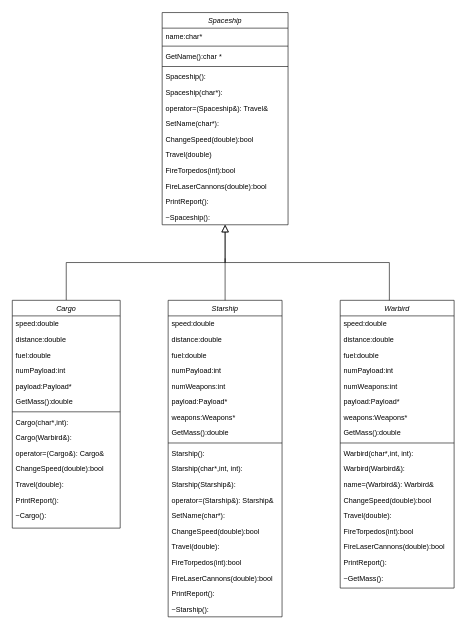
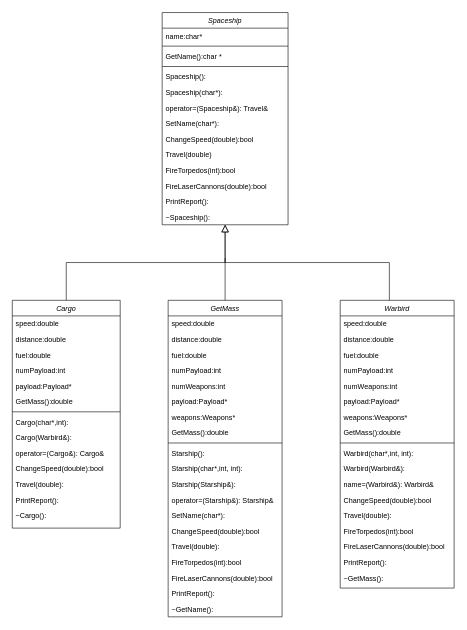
  <mxCell id="0" />
  <mxCell id="1" parent="0" />
  <mxCell id="2" value="Spaceship" style="swimlane;fontStyle=2;align=center;verticalAlign=top;childLayout=stackLayout;horizontal=1;startSize=26;horizontalStack=0;resizeParent=1;resizeLast=0;collapsible=1;marginBottom=0;rounded=0;shadow=0;strokeWidth=1;" parent="1" vertex="1"><mxGeometry x="270" y="20" width="210" height="354" as="geometry"><mxRectangle x="230" y="140" width="160" height="26" as="alternateBounds" /></mxGeometry></mxCell>
  <mxCell id="3" value="name:char*" style="text;align=left;verticalAlign=top;spacingLeft=4;spacingRight=4;overflow=hidden;rotatable=0;points=[[0,0.5],[1,0.5]];portConstraint=eastwest;" parent="2" vertex="1"><mxGeometry y="26" width="210" height="26" as="geometry" /></mxCell>
  <mxCell id="4" value="" style="line;html=1;strokeWidth=1;align=left;verticalAlign=middle;spacingTop=-1;spacingLeft=3;spacingRight=3;rotatable=0;labelPosition=right;points=[];portConstraint=eastwest;" parent="2" vertex="1"><mxGeometry y="52" width="210" height="8" as="geometry" /></mxCell>
  <mxCell id="5" value="GetName():char *" style="text;align=left;verticalAlign=top;spacingLeft=4;spacingRight=4;overflow=hidden;rotatable=0;points=[[0,0.5],[1,0.5]];portConstraint=eastwest;" parent="2" vertex="1"><mxGeometry y="60" width="210" height="26" as="geometry" /></mxCell>
  <mxCell id="6" value="" style="line;strokeWidth=1;fillColor=none;align=left;verticalAlign=middle;spacingTop=-1;spacingLeft=3;spacingRight=3;rotatable=0;labelPosition=right;points=[];portConstraint=eastwest;" vertex="1" parent="2"><mxGeometry y="86" width="210" height="8" as="geometry" /></mxCell>
  <mxCell id="7" value="Spaceship():&#10;" style="text;align=left;verticalAlign=top;spacingLeft=4;spacingRight=4;overflow=hidden;rotatable=0;points=[[0,0.5],[1,0.5]];portConstraint=eastwest;" vertex="1" parent="2"><mxGeometry y="94" width="210" height="26" as="geometry" /></mxCell>
  <mxCell id="8" value="Spaceship(char*):&#10;" style="text;align=left;verticalAlign=top;spacingLeft=4;spacingRight=4;overflow=hidden;rotatable=0;points=[[0,0.5],[1,0.5]];portConstraint=eastwest;" vertex="1" parent="2"><mxGeometry y="120" width="210" height="26" as="geometry" /></mxCell>
  <mxCell id="9" value="operator=(Spaceship&amp;): Travel&amp;" style="text;align=left;verticalAlign=top;spacingLeft=4;spacingRight=4;overflow=hidden;rotatable=0;points=[[0,0.5],[1,0.5]];portConstraint=eastwest;" vertex="1" parent="2"><mxGeometry y="146" width="210" height="26" as="geometry" /></mxCell>
  <mxCell id="10" value="SetName(char*):" style="text;align=left;verticalAlign=top;spacingLeft=4;spacingRight=4;overflow=hidden;rotatable=0;points=[[0,0.5],[1,0.5]];portConstraint=eastwest;" vertex="1" parent="2"><mxGeometry y="172" width="210" height="26" as="geometry" /></mxCell>
  <mxCell id="11" value="ChangeSpeed(double):bool" style="text;align=left;verticalAlign=top;spacingLeft=4;spacingRight=4;overflow=hidden;rotatable=0;points=[[0,0.5],[1,0.5]];portConstraint=eastwest;" vertex="1" parent="2"><mxGeometry y="198" width="210" height="26" as="geometry" /></mxCell>
  <mxCell id="12" value="Travel(double)" style="text;align=left;verticalAlign=top;spacingLeft=4;spacingRight=4;overflow=hidden;rotatable=0;points=[[0,0.5],[1,0.5]];portConstraint=eastwest;" vertex="1" parent="2"><mxGeometry y="224" width="210" height="26" as="geometry" /></mxCell>
  <mxCell id="13" value="FireTorpedos(int):bool" style="text;align=left;verticalAlign=top;spacingLeft=4;spacingRight=4;overflow=hidden;rotatable=0;points=[[0,0.5],[1,0.5]];portConstraint=eastwest;" vertex="1" parent="2"><mxGeometry y="250" width="210" height="26" as="geometry" /></mxCell>
  <mxCell id="14" value="FireLaserCannons(double):bool" style="text;align=left;verticalAlign=top;spacingLeft=4;spacingRight=4;overflow=hidden;rotatable=0;points=[[0,0.5],[1,0.5]];portConstraint=eastwest;" vertex="1" parent="2"><mxGeometry y="276" width="210" height="26" as="geometry" /></mxCell>
  <mxCell id="15" value="PrintReport():" style="text;align=left;verticalAlign=top;spacingLeft=4;spacingRight=4;overflow=hidden;rotatable=0;points=[[0,0.5],[1,0.5]];portConstraint=eastwest;" vertex="1" parent="2"><mxGeometry y="302" width="210" height="26" as="geometry" /></mxCell>
  <mxCell id="16" value="~Spaceship():" style="text;align=left;verticalAlign=top;spacingLeft=4;spacingRight=4;overflow=hidden;rotatable=0;points=[[0,0.5],[1,0.5]];portConstraint=eastwest;" vertex="1" parent="2"><mxGeometry y="328" width="210" height="26" as="geometry" /></mxCell>
  <mxCell id="17" value="" style="endArrow=block;endSize=10;endFill=0;shadow=0;strokeWidth=1;rounded=0;edgeStyle=elbowEdgeStyle;elbow=vertical;" parent="1" target="2" edge="1"><mxGeometry width="160" relative="1" as="geometry"><mxPoint x="110" y="500" as="sourcePoint" /><mxPoint x="130" y="103" as="targetPoint" /></mxGeometry></mxCell>
  <mxCell id="18" value="Cargo" style="swimlane;fontStyle=2;align=center;verticalAlign=top;childLayout=stackLayout;horizontal=1;startSize=26;horizontalStack=0;resizeParent=1;resizeLast=0;collapsible=1;marginBottom=0;rounded=0;shadow=0;strokeWidth=1;" vertex="1" parent="1"><mxGeometry x="20" y="500" width="180" height="380" as="geometry"><mxRectangle x="230" y="140" width="160" height="26" as="alternateBounds" /></mxGeometry></mxCell>
  <mxCell id="19" value="speed:double" style="text;align=left;verticalAlign=top;spacingLeft=4;spacingRight=4;overflow=hidden;rotatable=0;points=[[0,0.5],[1,0.5]];portConstraint=eastwest;" vertex="1" parent="18"><mxGeometry y="26" width="180" height="26" as="geometry" /></mxCell>
  <mxCell id="20" value="distance:double" style="text;align=left;verticalAlign=top;spacingLeft=4;spacingRight=4;overflow=hidden;rotatable=0;points=[[0,0.5],[1,0.5]];portConstraint=eastwest;" vertex="1" parent="18"><mxGeometry y="52" width="180" height="26" as="geometry" /></mxCell>
  <mxCell id="21" value="fuel:double" style="text;align=left;verticalAlign=top;spacingLeft=4;spacingRight=4;overflow=hidden;rotatable=0;points=[[0,0.5],[1,0.5]];portConstraint=eastwest;" vertex="1" parent="18"><mxGeometry y="78" width="180" height="26" as="geometry" /></mxCell>
  <mxCell id="22" value="numPayload:int" style="text;align=left;verticalAlign=top;spacingLeft=4;spacingRight=4;overflow=hidden;rotatable=0;points=[[0,0.5],[1,0.5]];portConstraint=eastwest;" vertex="1" parent="18"><mxGeometry y="104" width="180" height="26" as="geometry" /></mxCell>
  <mxCell id="23" value="payload:Payload*" style="text;align=left;verticalAlign=top;spacingLeft=4;spacingRight=4;overflow=hidden;rotatable=0;points=[[0,0.5],[1,0.5]];portConstraint=eastwest;" vertex="1" parent="18"><mxGeometry y="130" width="180" height="26" as="geometry" /></mxCell>
  <mxCell id="24" value="GetMass():double" style="text;align=left;verticalAlign=top;spacingLeft=4;spacingRight=4;overflow=hidden;rotatable=0;points=[[0,0.5],[1,0.5]];portConstraint=eastwest;" vertex="1" parent="18"><mxGeometry y="156" width="180" height="26" as="geometry" /></mxCell>
  <mxCell id="25" value="" style="line;strokeWidth=1;fillColor=none;align=left;verticalAlign=middle;spacingTop=-1;spacingLeft=3;spacingRight=3;rotatable=0;labelPosition=right;points=[];portConstraint=eastwest;" vertex="1" parent="18"><mxGeometry y="182" width="180" height="8" as="geometry" /></mxCell>
  <mxCell id="26" value="Cargo(char*,int):" style="text;align=left;verticalAlign=top;spacingLeft=4;spacingRight=4;overflow=hidden;rotatable=0;points=[[0,0.5],[1,0.5]];portConstraint=eastwest;" vertex="1" parent="18"><mxGeometry y="190" width="180" height="26" as="geometry" /></mxCell>
  <mxCell id="27" value="Cargo(Warbird&amp;):" style="text;align=left;verticalAlign=top;spacingLeft=4;spacingRight=4;overflow=hidden;rotatable=0;points=[[0,0.5],[1,0.5]];portConstraint=eastwest;" vertex="1" parent="18"><mxGeometry y="216" width="180" height="26" as="geometry" /></mxCell>
  <mxCell id="28" value="operator=(Cargo&amp;): Cargo&amp;" style="text;align=left;verticalAlign=top;spacingLeft=4;spacingRight=4;overflow=hidden;rotatable=0;points=[[0,0.5],[1,0.5]];portConstraint=eastwest;" vertex="1" parent="18"><mxGeometry y="242" width="180" height="26" as="geometry" /></mxCell>
  <mxCell id="29" value="ChangeSpeed(double):bool" style="text;align=left;verticalAlign=top;spacingLeft=4;spacingRight=4;overflow=hidden;rotatable=0;points=[[0,0.5],[1,0.5]];portConstraint=eastwest;" vertex="1" parent="18"><mxGeometry y="268" width="180" height="26" as="geometry" /></mxCell>
  <mxCell id="30" value="Travel(double):" style="text;align=left;verticalAlign=top;spacingLeft=4;spacingRight=4;overflow=hidden;rotatable=0;points=[[0,0.5],[1,0.5]];portConstraint=eastwest;" vertex="1" parent="18"><mxGeometry y="294" width="180" height="26" as="geometry" /></mxCell>
  <mxCell id="31" value="PrintReport():" style="text;align=left;verticalAlign=top;spacingLeft=4;spacingRight=4;overflow=hidden;rotatable=0;points=[[0,0.5],[1,0.5]];portConstraint=eastwest;" vertex="1" parent="18"><mxGeometry y="320" width="180" height="26" as="geometry" /></mxCell>
  <mxCell id="32" value="~Cargo():" style="text;align=left;verticalAlign=top;spacingLeft=4;spacingRight=4;overflow=hidden;rotatable=0;points=[[0,0.5],[1,0.5]];portConstraint=eastwest;" vertex="1" parent="18"><mxGeometry y="346" width="180" height="26" as="geometry" /></mxCell>
- <mxCell id="33" value="Starship" style="swimlane;fontStyle=2;align=center;verticalAlign=top;childLayout=stackLayout;horizontal=1;startSize=26;horizontalStack=0;resizeParent=1;resizeLast=0;collapsible=1;marginBottom=0;rounded=0;shadow=0;strokeWidth=1;" vertex="1" parent="1"><mxGeometry x="280" y="500" width="190" height="528" as="geometry"><mxRectangle x="230" y="140" width="160" height="26" as="alternateBounds" /></mxGeometry></mxCell>
+ <mxCell id="33" value="GetMass" style="swimlane;fontStyle=2;align=center;verticalAlign=top;childLayout=stackLayout;horizontal=1;startSize=26;horizontalStack=0;resizeParent=1;resizeLast=0;collapsible=1;marginBottom=0;rounded=0;shadow=0;strokeWidth=1;" vertex="1" parent="1"><mxGeometry x="280" y="500" width="190" height="528" as="geometry"><mxRectangle x="230" y="140" width="160" height="26" as="alternateBounds" /></mxGeometry></mxCell>
  <mxCell id="34" value="speed:double" style="text;align=left;verticalAlign=top;spacingLeft=4;spacingRight=4;overflow=hidden;rotatable=0;points=[[0,0.5],[1,0.5]];portConstraint=eastwest;" vertex="1" parent="33"><mxGeometry y="26" width="190" height="26" as="geometry" /></mxCell>
  <mxCell id="35" value="distance:double" style="text;align=left;verticalAlign=top;spacingLeft=4;spacingRight=4;overflow=hidden;rotatable=0;points=[[0,0.5],[1,0.5]];portConstraint=eastwest;" vertex="1" parent="33"><mxGeometry y="52" width="190" height="26" as="geometry" /></mxCell>
  <mxCell id="36" value="fuel:double" style="text;align=left;verticalAlign=top;spacingLeft=4;spacingRight=4;overflow=hidden;rotatable=0;points=[[0,0.5],[1,0.5]];portConstraint=eastwest;" vertex="1" parent="33"><mxGeometry y="78" width="190" height="26" as="geometry" /></mxCell>
  <mxCell id="37" value="numPayload:int" style="text;align=left;verticalAlign=top;spacingLeft=4;spacingRight=4;overflow=hidden;rotatable=0;points=[[0,0.5],[1,0.5]];portConstraint=eastwest;" vertex="1" parent="33"><mxGeometry y="104" width="190" height="26" as="geometry" /></mxCell>
  <mxCell id="38" value="numWeapons:int" style="text;align=left;verticalAlign=top;spacingLeft=4;spacingRight=4;overflow=hidden;rotatable=0;points=[[0,0.5],[1,0.5]];portConstraint=eastwest;" vertex="1" parent="33"><mxGeometry y="130" width="190" height="26" as="geometry" /></mxCell>
  <mxCell id="39" value="payload:Payload*" style="text;align=left;verticalAlign=top;spacingLeft=4;spacingRight=4;overflow=hidden;rotatable=0;points=[[0,0.5],[1,0.5]];portConstraint=eastwest;" vertex="1" parent="33"><mxGeometry y="156" width="190" height="26" as="geometry" /></mxCell>
  <mxCell id="40" value="weapons:Weapons*" style="text;align=left;verticalAlign=top;spacingLeft=4;spacingRight=4;overflow=hidden;rotatable=0;points=[[0,0.5],[1,0.5]];portConstraint=eastwest;" vertex="1" parent="33"><mxGeometry y="182" width="190" height="26" as="geometry" /></mxCell>
  <mxCell id="41" value="GetMass():double" style="text;align=left;verticalAlign=top;spacingLeft=4;spacingRight=4;overflow=hidden;rotatable=0;points=[[0,0.5],[1,0.5]];portConstraint=eastwest;" vertex="1" parent="33"><mxGeometry y="208" width="190" height="26" as="geometry" /></mxCell>
  <mxCell id="42" value="" style="line;strokeWidth=1;fillColor=none;align=left;verticalAlign=middle;spacingTop=-1;spacingLeft=3;spacingRight=3;rotatable=0;labelPosition=right;points=[];portConstraint=eastwest;" vertex="1" parent="33"><mxGeometry y="234" width="190" height="8" as="geometry" /></mxCell>
  <mxCell id="43" value="Starship():" style="text;align=left;verticalAlign=top;spacingLeft=4;spacingRight=4;overflow=hidden;rotatable=0;points=[[0,0.5],[1,0.5]];portConstraint=eastwest;" vertex="1" parent="33"><mxGeometry y="242" width="190" height="26" as="geometry" /></mxCell>
  <mxCell id="44" value="Starship(char*,int, int):" style="text;align=left;verticalAlign=top;spacingLeft=4;spacingRight=4;overflow=hidden;rotatable=0;points=[[0,0.5],[1,0.5]];portConstraint=eastwest;" vertex="1" parent="33"><mxGeometry y="268" width="190" height="26" as="geometry" /></mxCell>
  <mxCell id="45" value="Starship(Starship&amp;):" style="text;align=left;verticalAlign=top;spacingLeft=4;spacingRight=4;overflow=hidden;rotatable=0;points=[[0,0.5],[1,0.5]];portConstraint=eastwest;" vertex="1" parent="33"><mxGeometry y="294" width="190" height="26" as="geometry" /></mxCell>
  <mxCell id="46" value="operator=(Starship&amp;): Starship&amp;" style="text;align=left;verticalAlign=top;spacingLeft=4;spacingRight=4;overflow=hidden;rotatable=0;points=[[0,0.5],[1,0.5]];portConstraint=eastwest;" vertex="1" parent="33"><mxGeometry y="320" width="190" height="26" as="geometry" /></mxCell>
  <mxCell id="47" value="SetName(char*):" style="text;align=left;verticalAlign=top;spacingLeft=4;spacingRight=4;overflow=hidden;rotatable=0;points=[[0,0.5],[1,0.5]];portConstraint=eastwest;" vertex="1" parent="33"><mxGeometry y="346" width="190" height="26" as="geometry" /></mxCell>
  <mxCell id="48" value="ChangeSpeed(double):bool" style="text;align=left;verticalAlign=top;spacingLeft=4;spacingRight=4;overflow=hidden;rotatable=0;points=[[0,0.5],[1,0.5]];portConstraint=eastwest;" vertex="1" parent="33"><mxGeometry y="372" width="190" height="26" as="geometry" /></mxCell>
  <mxCell id="49" value="Travel(double):" style="text;align=left;verticalAlign=top;spacingLeft=4;spacingRight=4;overflow=hidden;rotatable=0;points=[[0,0.5],[1,0.5]];portConstraint=eastwest;" vertex="1" parent="33"><mxGeometry y="398" width="190" height="26" as="geometry" /></mxCell>
  <mxCell id="50" value="FireTorpedos(int):bool" style="text;align=left;verticalAlign=top;spacingLeft=4;spacingRight=4;overflow=hidden;rotatable=0;points=[[0,0.5],[1,0.5]];portConstraint=eastwest;" vertex="1" parent="33"><mxGeometry y="424" width="190" height="26" as="geometry" /></mxCell>
  <mxCell id="51" value="FireLaserCannons(double):bool" style="text;align=left;verticalAlign=top;spacingLeft=4;spacingRight=4;overflow=hidden;rotatable=0;points=[[0,0.5],[1,0.5]];portConstraint=eastwest;" vertex="1" parent="33"><mxGeometry y="450" width="190" height="26" as="geometry" /></mxCell>
  <mxCell id="52" value="PrintReport():" style="text;align=left;verticalAlign=top;spacingLeft=4;spacingRight=4;overflow=hidden;rotatable=0;points=[[0,0.5],[1,0.5]];portConstraint=eastwest;" vertex="1" parent="33"><mxGeometry y="476" width="190" height="26" as="geometry" /></mxCell>
- <mxCell id="53" value="~Starship():" style="text;align=left;verticalAlign=top;spacingLeft=4;spacingRight=4;overflow=hidden;rotatable=0;points=[[0,0.5],[1,0.5]];portConstraint=eastwest;" vertex="1" parent="33"><mxGeometry y="502" width="190" height="26" as="geometry" /></mxCell>
+ <mxCell id="53" value="~GetName():" style="text;align=left;verticalAlign=top;spacingLeft=4;spacingRight=4;overflow=hidden;rotatable=0;points=[[0,0.5],[1,0.5]];portConstraint=eastwest;" vertex="1" parent="33"><mxGeometry y="502" width="190" height="26" as="geometry" /></mxCell>
  <mxCell id="54" value="" style="endArrow=none;html=1;exitX=0.5;exitY=0;exitDx=0;exitDy=0;" edge="1" parent="1" source="33"><mxGeometry width="50" height="50" relative="1" as="geometry"><mxPoint x="320" y="650" as="sourcePoint" /><mxPoint x="375" y="430" as="targetPoint" /></mxGeometry></mxCell>
  <mxCell id="55" value="Warbird" style="swimlane;fontStyle=2;align=center;verticalAlign=top;childLayout=stackLayout;horizontal=1;startSize=26;horizontalStack=0;resizeParent=1;resizeLast=0;collapsible=1;marginBottom=0;rounded=0;shadow=0;strokeWidth=1;" vertex="1" parent="1"><mxGeometry x="567" y="500" width="190" height="480" as="geometry"><mxRectangle x="230" y="140" width="160" height="26" as="alternateBounds" /></mxGeometry></mxCell>
  <mxCell id="56" value="speed:double" style="text;align=left;verticalAlign=top;spacingLeft=4;spacingRight=4;overflow=hidden;rotatable=0;points=[[0,0.5],[1,0.5]];portConstraint=eastwest;" vertex="1" parent="55"><mxGeometry y="26" width="190" height="26" as="geometry" /></mxCell>
  <mxCell id="57" value="distance:double" style="text;align=left;verticalAlign=top;spacingLeft=4;spacingRight=4;overflow=hidden;rotatable=0;points=[[0,0.5],[1,0.5]];portConstraint=eastwest;" vertex="1" parent="55"><mxGeometry y="52" width="190" height="26" as="geometry" /></mxCell>
  <mxCell id="58" value="fuel:double" style="text;align=left;verticalAlign=top;spacingLeft=4;spacingRight=4;overflow=hidden;rotatable=0;points=[[0,0.5],[1,0.5]];portConstraint=eastwest;" vertex="1" parent="55"><mxGeometry y="78" width="190" height="26" as="geometry" /></mxCell>
  <mxCell id="59" value="numPayload:int" style="text;align=left;verticalAlign=top;spacingLeft=4;spacingRight=4;overflow=hidden;rotatable=0;points=[[0,0.5],[1,0.5]];portConstraint=eastwest;" vertex="1" parent="55"><mxGeometry y="104" width="190" height="26" as="geometry" /></mxCell>
  <mxCell id="60" value="numWeapons:int" style="text;align=left;verticalAlign=top;spacingLeft=4;spacingRight=4;overflow=hidden;rotatable=0;points=[[0,0.5],[1,0.5]];portConstraint=eastwest;" vertex="1" parent="55"><mxGeometry y="130" width="190" height="26" as="geometry" /></mxCell>
  <mxCell id="61" value="payload:Payload*" style="text;align=left;verticalAlign=top;spacingLeft=4;spacingRight=4;overflow=hidden;rotatable=0;points=[[0,0.5],[1,0.5]];portConstraint=eastwest;" vertex="1" parent="55"><mxGeometry y="156" width="190" height="26" as="geometry" /></mxCell>
  <mxCell id="62" value="weapons:Weapons*" style="text;align=left;verticalAlign=top;spacingLeft=4;spacingRight=4;overflow=hidden;rotatable=0;points=[[0,0.5],[1,0.5]];portConstraint=eastwest;" vertex="1" parent="55"><mxGeometry y="182" width="190" height="26" as="geometry" /></mxCell>
  <mxCell id="63" value="GetMass():double" style="text;align=left;verticalAlign=top;spacingLeft=4;spacingRight=4;overflow=hidden;rotatable=0;points=[[0,0.5],[1,0.5]];portConstraint=eastwest;" vertex="1" parent="55"><mxGeometry y="208" width="190" height="26" as="geometry" /></mxCell>
  <mxCell id="64" value="" style="line;strokeWidth=1;fillColor=none;align=left;verticalAlign=middle;spacingTop=-1;spacingLeft=3;spacingRight=3;rotatable=0;labelPosition=right;points=[];portConstraint=eastwest;" vertex="1" parent="55"><mxGeometry y="234" width="190" height="8" as="geometry" /></mxCell>
  <mxCell id="65" value="Warbird(char*,int, int):" style="text;align=left;verticalAlign=top;spacingLeft=4;spacingRight=4;overflow=hidden;rotatable=0;points=[[0,0.5],[1,0.5]];portConstraint=eastwest;" vertex="1" parent="55"><mxGeometry y="242" width="190" height="26" as="geometry" /></mxCell>
  <mxCell id="66" value="Warbird(Warbird&amp;):" style="text;align=left;verticalAlign=top;spacingLeft=4;spacingRight=4;overflow=hidden;rotatable=0;points=[[0,0.5],[1,0.5]];portConstraint=eastwest;" vertex="1" parent="55"><mxGeometry y="268" width="190" height="26" as="geometry" /></mxCell>
  <mxCell id="67" value="name=(Warbird&amp;): Warbird&amp;" style="text;align=left;verticalAlign=top;spacingLeft=4;spacingRight=4;overflow=hidden;rotatable=0;points=[[0,0.5],[1,0.5]];portConstraint=eastwest;" vertex="1" parent="55"><mxGeometry y="294" width="190" height="26" as="geometry" /></mxCell>
  <mxCell id="68" value="ChangeSpeed(double):bool" style="text;align=left;verticalAlign=top;spacingLeft=4;spacingRight=4;overflow=hidden;rotatable=0;points=[[0,0.5],[1,0.5]];portConstraint=eastwest;" vertex="1" parent="55"><mxGeometry y="320" width="190" height="26" as="geometry" /></mxCell>
  <mxCell id="69" value="Travel(double):" style="text;align=left;verticalAlign=top;spacingLeft=4;spacingRight=4;overflow=hidden;rotatable=0;points=[[0,0.5],[1,0.5]];portConstraint=eastwest;" vertex="1" parent="55"><mxGeometry y="346" width="190" height="26" as="geometry" /></mxCell>
  <mxCell id="70" value="FireTorpedos(int):bool" style="text;align=left;verticalAlign=top;spacingLeft=4;spacingRight=4;overflow=hidden;rotatable=0;points=[[0,0.5],[1,0.5]];portConstraint=eastwest;" vertex="1" parent="55"><mxGeometry y="372" width="190" height="26" as="geometry" /></mxCell>
  <mxCell id="71" value="FireLaserCannons(double):bool" style="text;align=left;verticalAlign=top;spacingLeft=4;spacingRight=4;overflow=hidden;rotatable=0;points=[[0,0.5],[1,0.5]];portConstraint=eastwest;" vertex="1" parent="55"><mxGeometry y="398" width="190" height="26" as="geometry" /></mxCell>
  <mxCell id="72" value="PrintReport():" style="text;align=left;verticalAlign=top;spacingLeft=4;spacingRight=4;overflow=hidden;rotatable=0;points=[[0,0.5],[1,0.5]];portConstraint=eastwest;" vertex="1" parent="55"><mxGeometry y="424" width="190" height="26" as="geometry" /></mxCell>
  <mxCell id="73" value="~GetMass():" style="text;align=left;verticalAlign=top;spacingLeft=4;spacingRight=4;overflow=hidden;rotatable=0;points=[[0,0.5],[1,0.5]];portConstraint=eastwest;" vertex="1" parent="55"><mxGeometry y="450" width="190" height="26" as="geometry" /></mxCell>
  <mxCell id="74" value="" style="endArrow=block;endSize=10;endFill=0;shadow=0;strokeWidth=1;rounded=0;edgeStyle=elbowEdgeStyle;elbow=vertical;entryX=0.505;entryY=1.038;entryDx=0;entryDy=0;entryPerimeter=0;" edge="1" parent="1"><mxGeometry width="160" relative="1" as="geometry"><mxPoint x="649" y="500" as="sourcePoint" /><mxPoint x="375.05" y="373.988" as="targetPoint" /><Array as="points"><mxPoint x="510" y="437" /></Array></mxGeometry></mxCell>
